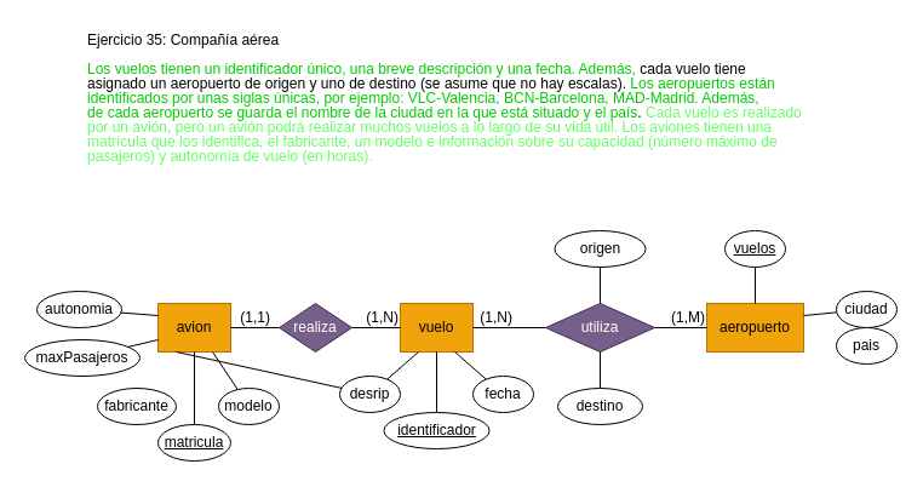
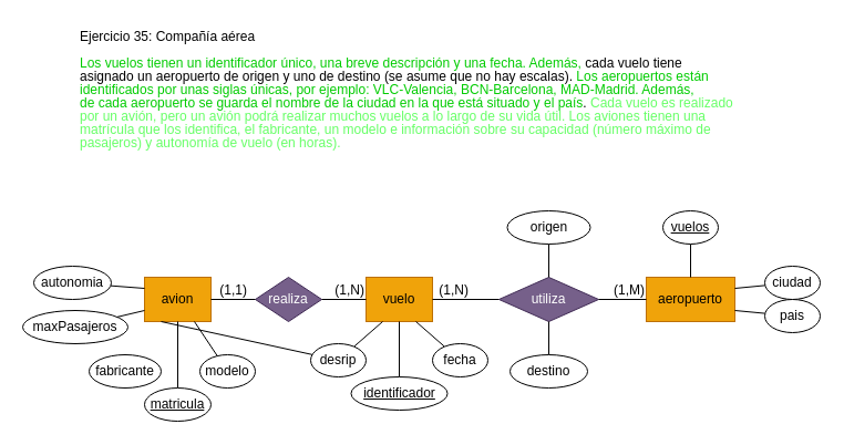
  <mxCell id="0" />
  <mxCell id="1" parent="0" />
  <mxCell id="2" value="&lt;div style=&quot;line-height: 100%;&quot;&gt;&lt;div style=&quot;line-height: 100%;&quot;&gt;Ejercicio 35: Compañía aérea&lt;/div&gt;&lt;div style=&quot;line-height: 100%;&quot;&gt;&lt;br&gt;&lt;/div&gt;&lt;div style=&quot;line-height: 100%;&quot;&gt;&lt;font style=&quot;color: rgb(0, 204, 0);&quot;&gt;Los vuelos tienen un identificador único, una breve descripción y una fecha. Además,&lt;/font&gt; cada vuelo tiene&lt;/div&gt;&lt;div style=&quot;line-height: 100%;&quot;&gt;asignado un aeropuerto de origen y uno de destino (se asume que no hay escalas). &lt;font style=&quot;color: rgb(0, 204, 0);&quot;&gt;Los aeropuertos están&lt;/font&gt;&lt;/div&gt;&lt;div style=&quot;line-height: 100%;&quot;&gt;&lt;font style=&quot;color: rgb(0, 204, 0);&quot;&gt;identificados por unas siglas únicas, por ejemplo: VLC-Valencia, BCN-Barcelona, MAD-Madrid. Además,&lt;/font&gt;&lt;/div&gt;&lt;div style=&quot;line-height: 100%;&quot;&gt;&lt;font style=&quot;color: rgb(0, 204, 0);&quot;&gt;de cada aeropuerto se guarda el nombre de la ciudad en la que está situado y el país&lt;/font&gt;.&lt;font style=&quot;color: rgb(102, 255, 102);&quot;&gt; Cada vuelo es realizado&lt;/font&gt;&lt;/div&gt;&lt;div style=&quot;line-height: 100%;&quot;&gt;&lt;font style=&quot;color: rgb(102, 255, 102);&quot;&gt;por un avión, pero un avión podrá realizar muchos vuelos a lo largo de su vida útil. Los aviones tienen una&lt;/font&gt;&lt;/div&gt;&lt;div style=&quot;line-height: 100%;&quot;&gt;&lt;font style=&quot;color: rgb(102, 255, 102);&quot;&gt;matrícula que los identifica, el fabricante, un modelo e información sobre su capacidad (número máximo de&lt;/font&gt;&lt;/div&gt;&lt;div style=&quot;line-height: 100%;&quot;&gt;&lt;font style=&quot;color: rgb(102, 255, 102);&quot;&gt;pasajeros) y autonomía de vuelo (en horas).&lt;/font&gt;&lt;/div&gt;&lt;/div&gt;" style="text;html=1;align=left;verticalAlign=middle;whiteSpace=wrap;rounded=0;" vertex="1" parent="1"><mxGeometry x="70" y="20" width="630" height="120" as="geometry" /></mxCell>
  <mxCell id="3" value="vuelo" style="whiteSpace=wrap;html=1;align=center;fillColor=#f0a30a;strokeColor=#BD7000;fontColor=#000000;" vertex="1" parent="1"><mxGeometry x="330" y="250" width="60" height="40" as="geometry" /></mxCell>
  <mxCell id="4" value="aeropuerto" style="whiteSpace=wrap;html=1;align=center;fillColor=#f0a30a;strokeColor=#BD7000;fontColor=#000000;" vertex="1" parent="1"><mxGeometry x="583" y="250" width="80" height="40" as="geometry" /></mxCell>
  <mxCell id="5" value="avion" style="whiteSpace=wrap;html=1;align=center;fillColor=#f0a30a;strokeColor=#BD7000;fontColor=#000000;" vertex="1" parent="1"><mxGeometry x="130" y="250" width="60" height="40" as="geometry" /></mxCell>
  <mxCell id="6" value="realiza" style="shape=rhombus;perimeter=rhombusPerimeter;whiteSpace=wrap;html=1;align=center;fillColor=#76608a;fontColor=#ffffff;strokeColor=#432D57;" vertex="1" parent="1"><mxGeometry x="230" y="250" width="60" height="40" as="geometry" /></mxCell>
  <mxCell id="7" value="" style="endArrow=none;html=1;rounded=0;exitX=0;exitY=0.5;exitDx=0;exitDy=0;entryX=1;entryY=0.5;entryDx=0;entryDy=0;" edge="1" source="6" parent="1" target="5"><mxGeometry relative="1" as="geometry"><mxPoint x="207" y="240" as="sourcePoint" /><mxPoint x="160" y="270" as="targetPoint" /></mxGeometry></mxCell>
  <mxCell id="8" value="(1,1)" style="resizable=0;html=1;whiteSpace=wrap;align=right;verticalAlign=bottom;" connectable="0" vertex="1" parent="7"><mxGeometry x="1" relative="1" as="geometry"><mxPoint x="34" as="offset" /></mxGeometry></mxCell>
  <mxCell id="9" value="" style="endArrow=none;html=1;rounded=0;exitX=1;exitY=0.5;exitDx=0;exitDy=0;entryX=0;entryY=0.5;entryDx=0;entryDy=0;" edge="1" source="6" parent="1" target="3"><mxGeometry relative="1" as="geometry"><mxPoint x="207" y="240" as="sourcePoint" /><mxPoint x="380" y="270" as="targetPoint" /></mxGeometry></mxCell>
  <mxCell id="10" value="(1,N)" style="resizable=0;html=1;whiteSpace=wrap;align=right;verticalAlign=bottom;" connectable="0" vertex="1" parent="9"><mxGeometry x="1" relative="1" as="geometry"><mxPoint as="offset" /></mxGeometry></mxCell>
  <mxCell id="11" value="" style="endArrow=none;html=1;rounded=0;exitX=0.5;exitY=1;exitDx=0;exitDy=0;" edge="1" target="12" parent="1" source="5"><mxGeometry relative="1" as="geometry"><mxPoint x="110" y="335" as="sourcePoint" /><mxPoint y="335" as="targetPoint" x="170" /></mxGeometry></mxCell>
  <mxCell id="12" value="&lt;u&gt;matricula&lt;/u&gt;" style="ellipse;whiteSpace=wrap;html=1;align=center;" vertex="1" parent="1"><mxGeometry x="130" y="350" width="60" height="30" as="geometry" /></mxCell>
  <mxCell id="13" value="" style="endArrow=none;html=1;rounded=0;exitX=0.25;exitY=1;exitDx=0;exitDy=0;" edge="1" target="24" parent="1" source="5"><mxGeometry relative="1" as="geometry"><mxPoint x="50" y="335" as="sourcePoint" /><mxPoint x="110" y="335" as="targetPoint" /></mxGeometry></mxCell>
  <mxCell id="14" value="fabricante" style="ellipse;whiteSpace=wrap;html=1;align=center;" vertex="1" parent="1"><mxGeometry x="80" y="320" width="65" height="30" as="geometry" /></mxCell>
  <mxCell id="15" value="" style="endArrow=none;html=1;rounded=0;exitX=0.75;exitY=1;exitDx=0;exitDy=0;" edge="1" target="16" parent="1" source="5"><mxGeometry relative="1" as="geometry"><mxPoint y="335" as="sourcePoint" x="170" /><mxPoint x="230" y="335" as="targetPoint" /></mxGeometry></mxCell>
  <mxCell id="16" value="modelo" style="ellipse;whiteSpace=wrap;html=1;align=center;" vertex="1" parent="1"><mxGeometry x="180" y="320" width="50" height="30" as="geometry" /></mxCell>
  <mxCell id="17" value="" style="endArrow=none;html=1;rounded=0;exitX=0;exitY=0.75;exitDx=0;exitDy=0;" edge="1" target="18" parent="1" source="5"><mxGeometry relative="1" as="geometry"><mxPoint x="-30" y="305" as="sourcePoint" /><mxPoint x="30" y="305" as="targetPoint" /></mxGeometry></mxCell>
  <mxCell id="18" value="maxPasajeros" style="ellipse;whiteSpace=wrap;html=1;align=center;" vertex="1" parent="1"><mxGeometry x="20" y="280" width="95" height="30" as="geometry" /></mxCell>
  <mxCell id="19" value="" style="endArrow=none;html=1;rounded=0;exitX=0;exitY=0.25;exitDx=0;exitDy=0;" edge="1" target="20" parent="1" source="5"><mxGeometry relative="1" as="geometry"><mxPoint x="30" y="245" as="sourcePoint" /><mxPoint x="90" y="245" as="targetPoint" /></mxGeometry></mxCell>
  <mxCell id="20" value="autonomia" style="ellipse;whiteSpace=wrap;html=1;align=center;" vertex="1" parent="1"><mxGeometry x="30" y="240" width="70" height="30" as="geometry" /></mxCell>
  <mxCell id="21" value="" style="endArrow=none;html=1;rounded=0;exitX=0.5;exitY=1;exitDx=0;exitDy=0;" edge="1" target="22" parent="1" source="3"><mxGeometry relative="1" as="geometry"><mxPoint x="318" y="355" as="sourcePoint" /><mxPoint x="378" y="355" as="targetPoint" /></mxGeometry></mxCell>
  <mxCell id="22" value="&lt;u&gt;identificador&lt;/u&gt;" style="ellipse;whiteSpace=wrap;html=1;align=center;" vertex="1" parent="1"><mxGeometry x="316.5" y="340" width="87" height="30" as="geometry" /></mxCell>
  <mxCell id="23" value="" style="endArrow=none;html=1;rounded=0;exitX=0.25;exitY=1;exitDx=0;exitDy=0;" edge="1" target="24" parent="1" source="3"><mxGeometry relative="1" as="geometry"><mxPoint x="245" y="325" as="sourcePoint" /><mxPoint x="305" y="325" as="targetPoint" /></mxGeometry></mxCell>
  <mxCell id="24" value="desrip" style="ellipse;whiteSpace=wrap;html=1;align=center;" vertex="1" parent="1"><mxGeometry x="280" y="310" width="50" height="30" as="geometry" /></mxCell>
  <mxCell id="25" value="" style="endArrow=none;html=1;rounded=0;exitX=0.75;exitY=1;exitDx=0;exitDy=0;" edge="1" target="26" parent="1" source="3"><mxGeometry relative="1" as="geometry"><mxPoint x="365" y="325" as="sourcePoint" /><mxPoint x="425" y="325" as="targetPoint" /></mxGeometry></mxCell>
  <mxCell id="26" value="fecha" style="ellipse;whiteSpace=wrap;html=1;align=center;" vertex="1" parent="1"><mxGeometry x="390" y="310" width="50" height="30" as="geometry" /></mxCell>
  <mxCell id="27" value="" style="endArrow=none;html=1;rounded=0;exitX=1;exitY=0.25;exitDx=0;exitDy=0;" edge="1" target="28" parent="1" source="4"><mxGeometry relative="1" as="geometry"><mxPoint x="680" y="270" as="sourcePoint" /><mxPoint x="740" y="270" as="targetPoint" /></mxGeometry></mxCell>
  <mxCell id="28" value="ciudad" style="ellipse;whiteSpace=wrap;html=1;align=center;" vertex="1" parent="1"><mxGeometry x="690" y="240" width="50" height="30" as="geometry" /></mxCell>
+ <mxCell id="29" value="" style="endArrow=none;html=1;rounded=0;exitX=1;exitY=0.75;exitDx=0;exitDy=0;" edge="1" target="30" parent="1" source="4"><mxGeometry relative="1" as="geometry"><mxPoint x="663" y="305" as="sourcePoint" /><mxPoint x="723" y="305" as="targetPoint" /></mxGeometry></mxCell>
  <mxCell id="30" value="pais" style="ellipse;whiteSpace=wrap;html=1;align=center;" vertex="1" parent="1"><mxGeometry x="690" y="270" width="50" height="30" as="geometry" /></mxCell>
  <mxCell id="31" value="" style="endArrow=none;html=1;rounded=0;exitX=0.5;exitY=0;exitDx=0;exitDy=0;" edge="1" target="32" parent="1" source="4"><mxGeometry relative="1" as="geometry"><mxPoint x="560" y="195" as="sourcePoint" /><mxPoint x="620" y="195" as="targetPoint" /></mxGeometry></mxCell>
  <mxCell id="32" value="&lt;u&gt;vuelos&lt;/u&gt;" style="ellipse;whiteSpace=wrap;html=1;align=center;" vertex="1" parent="1"><mxGeometry x="598" y="190" width="50" height="30" as="geometry" /></mxCell>
  <mxCell id="33" value="utiliza" style="shape=rhombus;perimeter=rhombusPerimeter;whiteSpace=wrap;html=1;align=center;fillColor=#76608a;fontColor=#ffffff;strokeColor=#432D57;" vertex="1" parent="1"><mxGeometry x="450" y="250" width="90" height="40" as="geometry" /></mxCell>
  <mxCell id="34" value="" style="endArrow=none;html=1;rounded=0;exitX=0;exitY=0.5;exitDx=0;exitDy=0;entryX=1;entryY=0.5;entryDx=0;entryDy=0;" edge="1" source="33" parent="1" target="3"><mxGeometry relative="1" as="geometry"><mxPoint x="407" y="180" as="sourcePoint" /><mxPoint x="360" y="210" as="targetPoint" /></mxGeometry></mxCell>
  <mxCell id="35" value="(1,N)" style="resizable=0;html=1;whiteSpace=wrap;align=right;verticalAlign=bottom;" connectable="0" vertex="1" parent="34"><mxGeometry x="1" relative="1" as="geometry"><mxPoint x="34" as="offset" /></mxGeometry></mxCell>
  <mxCell id="36" value="" style="endArrow=none;html=1;rounded=0;exitX=1;exitY=0.5;exitDx=0;exitDy=0;entryX=0;entryY=0.5;entryDx=0;entryDy=0;" edge="1" source="33" parent="1" target="4"><mxGeometry relative="1" as="geometry"><mxPoint x="407" y="180" as="sourcePoint" /><mxPoint x="580" y="210" as="targetPoint" /></mxGeometry></mxCell>
  <mxCell id="37" value="(1,M)" style="resizable=0;html=1;whiteSpace=wrap;align=right;verticalAlign=bottom;" connectable="0" vertex="1" parent="36"><mxGeometry x="1" relative="1" as="geometry"><mxPoint as="offset" /></mxGeometry></mxCell>
  <mxCell id="38" value="" style="endArrow=none;html=1;rounded=0;exitX=0.5;exitY=0;exitDx=0;exitDy=0;" edge="1" target="39" parent="1" source="33"><mxGeometry relative="1" as="geometry"><mxPoint x="440" y="205" as="sourcePoint" /><mxPoint x="500" y="205" as="targetPoint" /></mxGeometry></mxCell>
  <mxCell id="39" value="origen" style="ellipse;whiteSpace=wrap;html=1;align=center;" vertex="1" parent="1"><mxGeometry x="457.5" y="190" width="75" height="30" as="geometry" /></mxCell>
  <mxCell id="40" value="" style="endArrow=none;html=1;rounded=0;exitX=0.5;exitY=1;exitDx=0;exitDy=0;" edge="1" target="41" parent="1" source="33"><mxGeometry relative="1" as="geometry"><mxPoint x="458" y="335" as="sourcePoint" /><mxPoint x="518" y="335" as="targetPoint" /></mxGeometry></mxCell>
  <mxCell id="41" value="destino" style="ellipse;whiteSpace=wrap;html=1;align=center;" vertex="1" parent="1"><mxGeometry x="460" y="320" width="70" height="30" as="geometry" /></mxCell>
